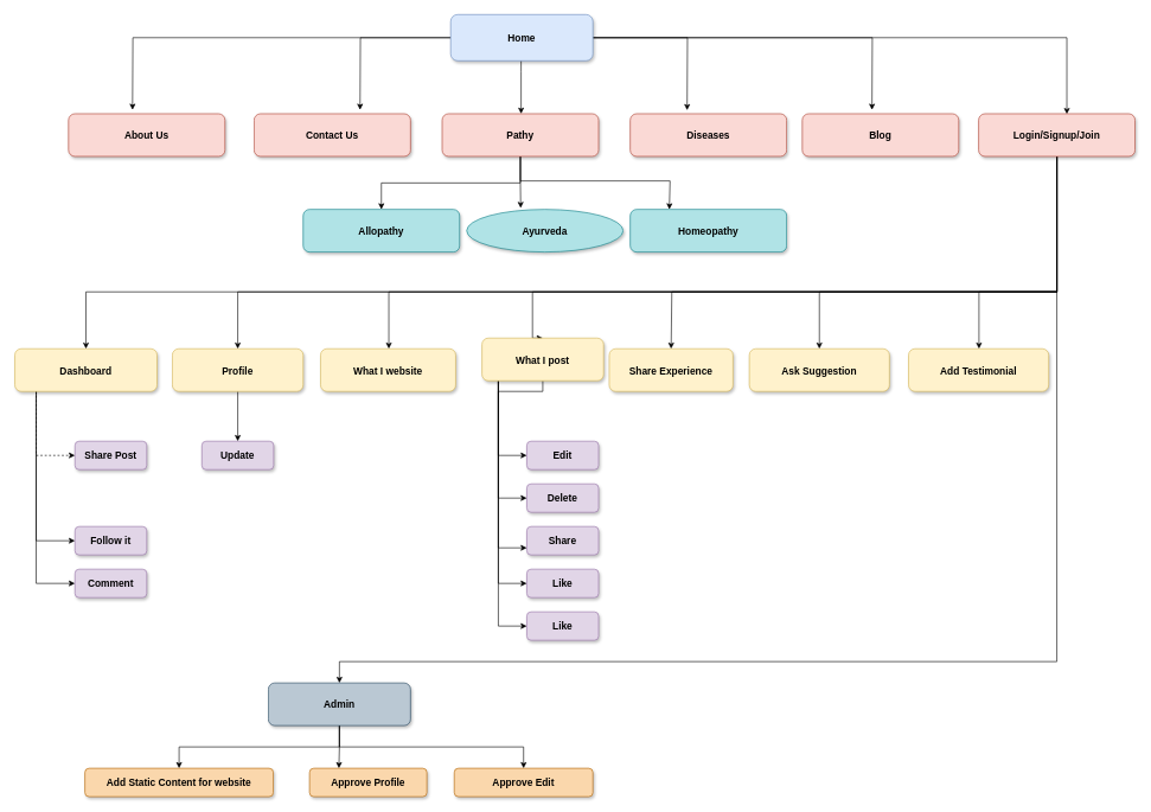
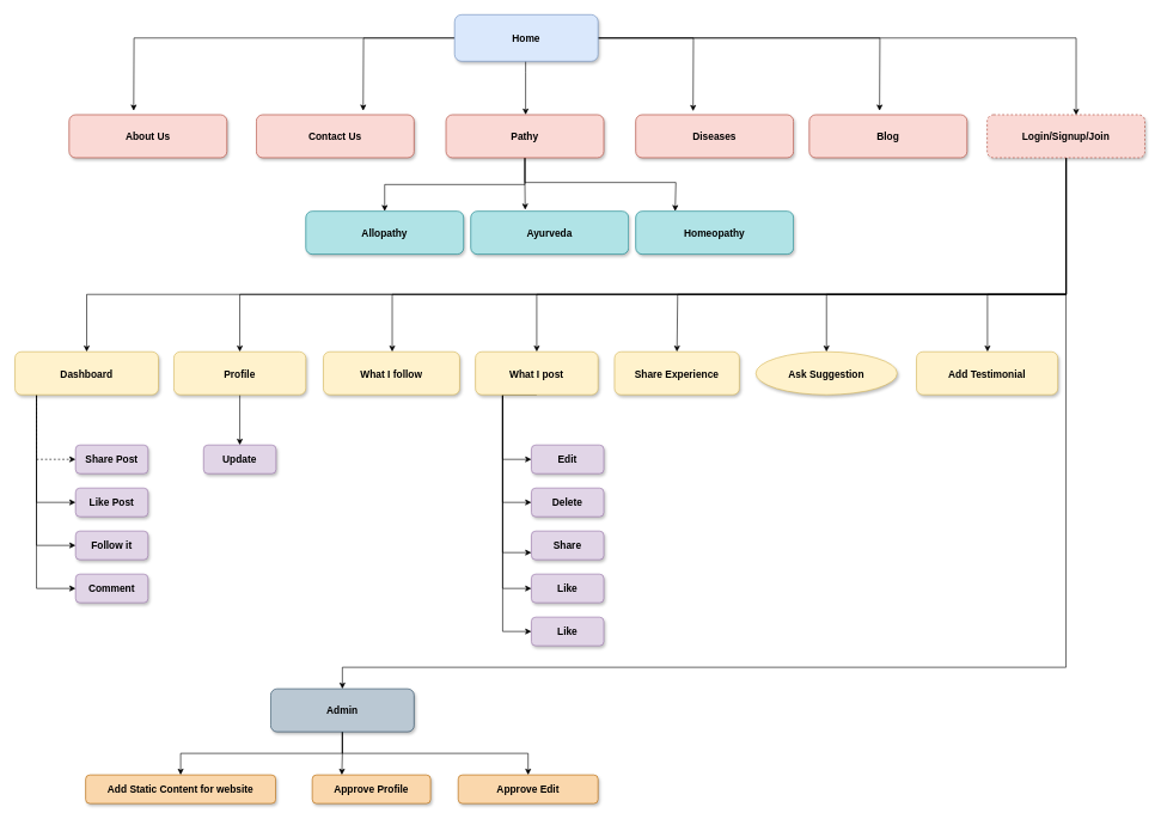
  <mxCell id="0" />
  <mxCell id="1" parent="0" />
  <mxCell id="2" value="" style="edgeStyle=orthogonalEdgeStyle;rounded=0;orthogonalLoop=1;jettySize=auto;html=1;" edge="1" parent="1" source="8"><mxGeometry relative="1" as="geometry"><mxPoint x="965.5" y="154.5" as="targetPoint" /></mxGeometry></mxCell>
  <mxCell id="3" style="edgeStyle=orthogonalEdgeStyle;rounded=0;orthogonalLoop=1;jettySize=auto;html=1;" edge="1" parent="1" source="8"><mxGeometry relative="1" as="geometry"><mxPoint x="505.5" y="154" as="targetPoint" /></mxGeometry></mxCell>
  <mxCell id="4" style="edgeStyle=orthogonalEdgeStyle;rounded=0;orthogonalLoop=1;jettySize=auto;html=1;" edge="1" parent="1" source="8"><mxGeometry relative="1" as="geometry"><mxPoint x="185.5" y="154" as="targetPoint" /></mxGeometry></mxCell>
  <mxCell id="5" style="edgeStyle=orthogonalEdgeStyle;rounded=0;orthogonalLoop=1;jettySize=auto;html=1;" edge="1" parent="1" source="8"><mxGeometry relative="1" as="geometry"><mxPoint x="1225.5" y="154" as="targetPoint" /></mxGeometry></mxCell>
  <mxCell id="6" style="edgeStyle=orthogonalEdgeStyle;rounded=0;orthogonalLoop=1;jettySize=auto;html=1;entryX=0.564;entryY=0.008;entryDx=0;entryDy=0;entryPerimeter=0;" edge="1" parent="1" source="8" target="25"><mxGeometry relative="1" as="geometry" /></mxCell>
  <mxCell id="7" value="" style="edgeStyle=orthogonalEdgeStyle;rounded=0;orthogonalLoop=1;jettySize=auto;html=1;" edge="1" parent="1" source="8" target="14"><mxGeometry relative="1" as="geometry"><Array as="points"><mxPoint x="732" y="100" /><mxPoint x="732" y="100" /></Array></mxGeometry></mxCell>
  <mxCell id="8" value="Home" style="rounded=1;fillColor=#dae8fc;strokeColor=#6c8ebf;shadow=1;fontStyle=1;fontSize=14;" parent="1" vertex="1"><mxGeometry x="633" y="20" width="200" height="65" as="geometry" /></mxCell>
  <mxCell id="9" value="About Us" style="rounded=1;fillColor=#fad9d5;strokeColor=#ae4132;shadow=1;fontStyle=1;fontSize=14;" vertex="1" parent="1"><mxGeometry x="95.5" y="159.5" width="220" height="60" as="geometry" /></mxCell>
  <mxCell id="10" value="Diseases" style="rounded=1;fillColor=#fad9d5;strokeColor=#ae4132;shadow=1;fontStyle=1;fontSize=14;" vertex="1" parent="1"><mxGeometry x="885.5" y="159.5" width="220" height="60" as="geometry" /></mxCell>
  <mxCell id="11" style="edgeStyle=orthogonalEdgeStyle;rounded=0;orthogonalLoop=1;jettySize=auto;html=1;entryX=0.345;entryY=-0.033;entryDx=0;entryDy=0;entryPerimeter=0;" edge="1" parent="1" source="14" target="27"><mxGeometry relative="1" as="geometry" /></mxCell>
  <mxCell id="12" style="edgeStyle=orthogonalEdgeStyle;rounded=0;orthogonalLoop=1;jettySize=auto;html=1;" edge="1" parent="1" source="14" target="26"><mxGeometry relative="1" as="geometry" /></mxCell>
  <mxCell id="13" style="edgeStyle=orthogonalEdgeStyle;rounded=0;orthogonalLoop=1;jettySize=auto;html=1;entryX=0.25;entryY=0;entryDx=0;entryDy=0;" edge="1" parent="1" source="14" target="28"><mxGeometry relative="1" as="geometry"><Array as="points"><mxPoint x="731.5" y="254" /><mxPoint x="941.5" y="254" /></Array></mxGeometry></mxCell>
  <mxCell id="14" value="Pathy" style="rounded=1;fillColor=#fad9d5;strokeColor=#ae4132;shadow=1;fontStyle=1;fontSize=14;" vertex="1" parent="1"><mxGeometry x="621" y="159.5" width="220" height="60" as="geometry" /></mxCell>
  <mxCell id="15" value="Contact Us" style="rounded=1;fillColor=#fad9d5;strokeColor=#ae4132;shadow=1;fontStyle=1;fontSize=14;" vertex="1" parent="1"><mxGeometry x="356.5" y="159.5" width="220" height="60" as="geometry" /></mxCell>
  <mxCell id="16" value="Blog" style="rounded=1;fillColor=#fad9d5;strokeColor=#ae4132;shadow=1;fontStyle=1;fontSize=14;" vertex="1" parent="1"><mxGeometry x="1127.5" y="159.5" width="220" height="60" as="geometry" /></mxCell>
  <mxCell id="17" style="edgeStyle=orthogonalEdgeStyle;rounded=0;orthogonalLoop=1;jettySize=auto;html=1;" edge="1" parent="1" source="25" target="45"><mxGeometry relative="1" as="geometry"><Array as="points"><mxPoint x="1486" y="410" /><mxPoint x="1376" y="410" /></Array></mxGeometry></mxCell>
  <mxCell id="18" style="edgeStyle=orthogonalEdgeStyle;rounded=0;orthogonalLoop=1;jettySize=auto;html=1;entryX=0.5;entryY=0;entryDx=0;entryDy=0;" edge="1" parent="1" source="25" target="33"><mxGeometry relative="1" as="geometry"><Array as="points"><mxPoint x="1486" y="410" /><mxPoint x="120" y="410" /></Array></mxGeometry></mxCell>
  <mxCell id="19" style="edgeStyle=orthogonalEdgeStyle;rounded=0;orthogonalLoop=1;jettySize=auto;html=1;entryX=0.5;entryY=0;entryDx=0;entryDy=0;" edge="1" parent="1" source="25" target="44"><mxGeometry relative="1" as="geometry"><Array as="points"><mxPoint x="1486" y="410" /><mxPoint x="1152" y="410" /></Array></mxGeometry></mxCell>
  <mxCell id="20" style="edgeStyle=orthogonalEdgeStyle;rounded=0;orthogonalLoop=1;jettySize=auto;html=1;entryX=0.5;entryY=0;entryDx=0;entryDy=0;" edge="1" parent="1" source="25" target="43"><mxGeometry relative="1" as="geometry"><Array as="points"><mxPoint x="1486" y="410" /><mxPoint x="944" y="410" /></Array></mxGeometry></mxCell>
  <mxCell id="21" style="edgeStyle=orthogonalEdgeStyle;rounded=0;orthogonalLoop=1;jettySize=auto;html=1;entryX=0.5;entryY=0;entryDx=0;entryDy=0;" edge="1" parent="1" source="25" target="42"><mxGeometry relative="1" as="geometry"><Array as="points"><mxPoint x="1486" y="410" /><mxPoint x="748" y="410" /></Array></mxGeometry></mxCell>
  <mxCell id="22" style="edgeStyle=orthogonalEdgeStyle;rounded=0;orthogonalLoop=1;jettySize=auto;html=1;" edge="1" parent="1" source="25" target="36"><mxGeometry relative="1" as="geometry"><Array as="points"><mxPoint x="1486" y="410" /><mxPoint x="546" y="410" /></Array></mxGeometry></mxCell>
  <mxCell id="23" style="edgeStyle=orthogonalEdgeStyle;rounded=0;orthogonalLoop=1;jettySize=auto;html=1;entryX=0.5;entryY=0;entryDx=0;entryDy=0;" edge="1" parent="1" source="25" target="35"><mxGeometry relative="1" as="geometry"><Array as="points"><mxPoint x="1486" y="410" /><mxPoint x="334" y="410" /></Array></mxGeometry></mxCell>
  <mxCell id="24" style="edgeStyle=orthogonalEdgeStyle;rounded=0;orthogonalLoop=1;jettySize=auto;html=1;entryX=0.5;entryY=0;entryDx=0;entryDy=0;" edge="1" parent="1" source="25" target="54"><mxGeometry relative="1" as="geometry"><Array as="points"><mxPoint x="1486" y="930" /><mxPoint x="476" y="930" /></Array></mxGeometry></mxCell>
- <mxCell id="25" value="Login/Signup/Join" style="rounded=1;fillColor=#fad9d5;strokeColor=#ae4132;shadow=1;fontStyle=1;fontSize=14;" vertex="1" parent="1"><mxGeometry x="1375.5" y="159.5" width="220" height="60" as="geometry" /></mxCell>
+ <mxCell id="25" value="Login/Signup/Join" style="rounded=1;fillColor=#fad9d5;strokeColor=#ae4132;shadow=1;fontStyle=1;fontSize=14;dashed=1;" vertex="1" parent="1"><mxGeometry x="1375.5" y="159.5" width="220" height="60" as="geometry" /></mxCell>
  <mxCell id="26" value="Allopathy" style="rounded=1;fillColor=#b0e3e6;strokeColor=#0e8088;shadow=1;fontStyle=1;fontSize=14;" vertex="1" parent="1"><mxGeometry x="425.5" y="294" width="220" height="60" as="geometry" /></mxCell>
- <mxCell id="27" value="Ayurveda" style="ellipse;fillColor=#b0e3e6;strokeColor=#0e8088;shadow=1;fontStyle=1;fontSize=14;" vertex="1" parent="1"><mxGeometry x="655.5" y="294" width="220" height="60" as="geometry" /></mxCell>
+ <mxCell id="27" value="Ayurveda" style="rounded=1;fillColor=#b0e3e6;strokeColor=#0e8088;shadow=1;fontStyle=1;fontSize=14;" vertex="1" parent="1"><mxGeometry x="655.5" y="294" width="220" height="60" as="geometry" /></mxCell>
  <mxCell id="28" value="Homeopathy" style="rounded=1;fillColor=#b0e3e6;strokeColor=#0e8088;shadow=1;fontStyle=1;fontSize=14;" vertex="1" parent="1"><mxGeometry x="885.5" y="294" width="220" height="60" as="geometry" /></mxCell>
  <mxCell id="29" style="edgeStyle=orthogonalEdgeStyle;rounded=0;orthogonalLoop=1;jettySize=auto;html=1;entryX=0;entryY=0.5;entryDx=0;entryDy=0;" edge="1" parent="1" source="33" target="58"><mxGeometry relative="1" as="geometry"><Array as="points"><mxPoint x="50" y="820" /></Array></mxGeometry></mxCell>
  <mxCell id="30" style="edgeStyle=orthogonalEdgeStyle;rounded=0;orthogonalLoop=1;jettySize=auto;html=1;entryX=0;entryY=0.5;entryDx=0;entryDy=0;dashed=1;" edge="1" parent="1" source="33" target="55"><mxGeometry relative="1" as="geometry"><Array as="points"><mxPoint x="50" y="640" /></Array></mxGeometry></mxCell>
+ <mxCell id="31" style="edgeStyle=orthogonalEdgeStyle;rounded=0;orthogonalLoop=1;jettySize=auto;html=1;entryX=0;entryY=0.5;entryDx=0;entryDy=0;" edge="1" parent="1" source="33" target="56"><mxGeometry relative="1" as="geometry"><Array as="points"><mxPoint x="50" y="700" /></Array></mxGeometry></mxCell>
  <mxCell id="32" style="edgeStyle=orthogonalEdgeStyle;rounded=0;orthogonalLoop=1;jettySize=auto;html=1;entryX=0;entryY=0.5;entryDx=0;entryDy=0;" edge="1" parent="1" source="33" target="57"><mxGeometry relative="1" as="geometry"><Array as="points"><mxPoint x="50" y="760" /></Array></mxGeometry></mxCell>
  <mxCell id="33" value="Dashboard" style="rounded=1;fillColor=#fff2cc;strokeColor=#d6b656;shadow=1;fontStyle=1;fontSize=14;" vertex="1" parent="1"><mxGeometry x="20" y="490" width="200" height="60" as="geometry" /></mxCell>
  <mxCell id="34" style="edgeStyle=orthogonalEdgeStyle;rounded=0;orthogonalLoop=1;jettySize=auto;html=1;entryX=0.5;entryY=0;entryDx=0;entryDy=0;" edge="1" parent="1" source="35" target="59"><mxGeometry relative="1" as="geometry" /></mxCell>
  <mxCell id="35" value="Profile" style="rounded=1;fillColor=#fff2cc;strokeColor=#d6b656;shadow=1;fontStyle=1;fontSize=14;" vertex="1" parent="1"><mxGeometry x="241.5" y="490" width="184" height="60" as="geometry" /></mxCell>
- <mxCell id="36" value="What I website" style="rounded=1;fillColor=#fff2cc;strokeColor=#d6b656;shadow=1;fontStyle=1;fontSize=14;" vertex="1" parent="1"><mxGeometry x="450" y="490" width="190" height="60" as="geometry" /></mxCell>
+ <mxCell id="36" value="What I follow" style="rounded=1;fillColor=#fff2cc;strokeColor=#d6b656;shadow=1;fontStyle=1;fontSize=14;" vertex="1" parent="1"><mxGeometry x="450" y="490" width="190" height="60" as="geometry" /></mxCell>
  <mxCell id="37" style="edgeStyle=orthogonalEdgeStyle;rounded=0;orthogonalLoop=1;jettySize=auto;html=1;entryX=0;entryY=0.5;entryDx=0;entryDy=0;" edge="1" parent="1" source="42" target="50"><mxGeometry relative="1" as="geometry"><Array as="points"><mxPoint x="700" y="880" /></Array></mxGeometry></mxCell>
  <mxCell id="38" style="edgeStyle=orthogonalEdgeStyle;rounded=0;orthogonalLoop=1;jettySize=auto;html=1;entryX=0;entryY=0.5;entryDx=0;entryDy=0;" edge="1" parent="1" source="42" target="46"><mxGeometry relative="1" as="geometry"><Array as="points"><mxPoint x="700" y="640" /></Array></mxGeometry></mxCell>
  <mxCell id="39" style="edgeStyle=orthogonalEdgeStyle;rounded=0;orthogonalLoop=1;jettySize=auto;html=1;entryX=0;entryY=0.5;entryDx=0;entryDy=0;" edge="1" parent="1" source="42" target="47"><mxGeometry relative="1" as="geometry"><Array as="points"><mxPoint x="700" y="700" /></Array></mxGeometry></mxCell>
  <mxCell id="40" style="edgeStyle=orthogonalEdgeStyle;rounded=0;orthogonalLoop=1;jettySize=auto;html=1;exitX=0.5;exitY=1;exitDx=0;exitDy=0;entryX=0;entryY=0.75;entryDx=0;entryDy=0;" edge="1" parent="1" source="42" target="48"><mxGeometry relative="1" as="geometry"><Array as="points"><mxPoint x="700" y="550" /><mxPoint x="700" y="770" /></Array></mxGeometry></mxCell>
  <mxCell id="41" style="edgeStyle=orthogonalEdgeStyle;rounded=0;orthogonalLoop=1;jettySize=auto;html=1;entryX=0;entryY=0.5;entryDx=0;entryDy=0;" edge="1" parent="1" source="42" target="49"><mxGeometry relative="1" as="geometry"><Array as="points"><mxPoint x="700" y="820" /></Array></mxGeometry></mxCell>
- <mxCell id="42" value="What I post" style="rounded=1;fillColor=#fff2cc;strokeColor=#d6b656;shadow=1;fontStyle=1;fontSize=14;" vertex="1" parent="1"><mxGeometry x="677" y="475" width="171" height="60" as="geometry" /></mxCell>
+ <mxCell id="42" value="What I post" style="rounded=1;fillColor=#fff2cc;strokeColor=#d6b656;shadow=1;fontStyle=1;fontSize=14;" vertex="1" parent="1"><mxGeometry x="662" y="490" width="171" height="60" as="geometry" /></mxCell>
  <mxCell id="43" value="Share Experience" style="rounded=1;fillColor=#fff2cc;strokeColor=#d6b656;shadow=1;fontStyle=1;fontSize=14;" vertex="1" parent="1"><mxGeometry x="856" y="490" width="174" height="60" as="geometry" /></mxCell>
- <mxCell id="44" value="Ask Suggestion" style="rounded=1;fillColor=#fff2cc;strokeColor=#d6b656;shadow=1;fontStyle=1;fontSize=14;" vertex="1" parent="1"><mxGeometry x="1053" y="490" width="197" height="60" as="geometry" /></mxCell>
+ <mxCell id="44" value="Ask Suggestion" style="ellipse;fillColor=#fff2cc;strokeColor=#d6b656;shadow=1;fontStyle=1;fontSize=14;" vertex="1" parent="1"><mxGeometry x="1053" y="490" width="197" height="60" as="geometry" /></mxCell>
  <mxCell id="45" value="Add Testimonial" style="rounded=1;fillColor=#fff2cc;strokeColor=#d6b656;shadow=1;fontStyle=1;fontSize=14;" vertex="1" parent="1"><mxGeometry x="1277" y="490" width="197" height="60" as="geometry" /></mxCell>
  <mxCell id="46" value="Edit" style="rounded=1;fillColor=#e1d5e7;strokeColor=#9673a6;shadow=1;fontStyle=1;fontSize=14;" vertex="1" parent="1"><mxGeometry x="740" y="620" width="101" height="40" as="geometry" /></mxCell>
  <mxCell id="47" value="Delete" style="rounded=1;fillColor=#e1d5e7;strokeColor=#9673a6;shadow=1;fontStyle=1;fontSize=14;" vertex="1" parent="1"><mxGeometry x="740" y="680" width="101" height="40" as="geometry" /></mxCell>
  <mxCell id="48" value="Share" style="rounded=1;fillColor=#e1d5e7;strokeColor=#9673a6;shadow=1;fontStyle=1;fontSize=14;" vertex="1" parent="1"><mxGeometry x="740" y="740" width="101" height="40" as="geometry" /></mxCell>
  <mxCell id="49" value="Like" style="rounded=1;fillColor=#e1d5e7;strokeColor=#9673a6;shadow=1;fontStyle=1;fontSize=14;" vertex="1" parent="1"><mxGeometry x="740" y="800" width="101" height="40" as="geometry" /></mxCell>
  <mxCell id="50" value="Like" style="rounded=1;fillColor=#e1d5e7;strokeColor=#9673a6;shadow=1;fontStyle=1;fontSize=14;" vertex="1" parent="1"><mxGeometry x="740" y="860" width="101" height="40" as="geometry" /></mxCell>
  <mxCell id="51" style="edgeStyle=orthogonalEdgeStyle;rounded=0;orthogonalLoop=1;jettySize=auto;html=1;entryX=0.25;entryY=0;entryDx=0;entryDy=0;" edge="1" parent="1" source="54" target="60"><mxGeometry relative="1" as="geometry" /></mxCell>
  <mxCell id="52" style="edgeStyle=orthogonalEdgeStyle;rounded=0;orthogonalLoop=1;jettySize=auto;html=1;entryX=0.5;entryY=0;entryDx=0;entryDy=0;" edge="1" parent="1" source="54" target="61"><mxGeometry relative="1" as="geometry" /></mxCell>
  <mxCell id="53" style="edgeStyle=orthogonalEdgeStyle;rounded=0;orthogonalLoop=1;jettySize=auto;html=1;entryX=0.5;entryY=0;entryDx=0;entryDy=0;" edge="1" parent="1" source="54" target="62"><mxGeometry relative="1" as="geometry"><Array as="points"><mxPoint x="476" y="1050" /><mxPoint x="736" y="1050" /></Array></mxGeometry></mxCell>
  <mxCell id="54" value="Admin" style="rounded=1;fillColor=#bac8d3;strokeColor=#23445d;shadow=1;fontStyle=1;fontSize=14;" vertex="1" parent="1"><mxGeometry x="376.5" y="960" width="200" height="60" as="geometry" /></mxCell>
  <mxCell id="55" value="Share Post" style="rounded=1;fillColor=#e1d5e7;strokeColor=#9673a6;shadow=1;fontStyle=1;fontSize=14;" vertex="1" parent="1"><mxGeometry x="104.5" y="620" width="101" height="40" as="geometry" /></mxCell>
+ <mxCell id="56" value="Like Post" style="rounded=1;fillColor=#e1d5e7;strokeColor=#9673a6;shadow=1;fontStyle=1;fontSize=14;" vertex="1" parent="1"><mxGeometry x="104.5" y="680" width="101" height="40" as="geometry" /></mxCell>
  <mxCell id="57" value="Follow it" style="rounded=1;fillColor=#e1d5e7;strokeColor=#9673a6;shadow=1;fontStyle=1;fontSize=14;" vertex="1" parent="1"><mxGeometry x="104.5" y="740" width="101" height="40" as="geometry" /></mxCell>
  <mxCell id="58" value="Comment" style="rounded=1;fillColor=#e1d5e7;strokeColor=#9673a6;shadow=1;fontStyle=1;fontSize=14;" vertex="1" parent="1"><mxGeometry x="104.5" y="800" width="101" height="40" as="geometry" /></mxCell>
  <mxCell id="59" value="Update" style="rounded=1;fillColor=#e1d5e7;strokeColor=#9673a6;shadow=1;fontStyle=1;fontSize=14;" vertex="1" parent="1"><mxGeometry x="283" y="620" width="101" height="40" as="geometry" /></mxCell>
  <mxCell id="60" value="Approve Profile" style="rounded=1;fillColor=#fad7ac;strokeColor=#b46504;shadow=1;fontStyle=1;fontSize=14;" vertex="1" parent="1"><mxGeometry x="434.5" y="1080" width="165" height="40" as="geometry" /></mxCell>
  <mxCell id="61" value="Add Static Content for website" style="rounded=1;fillColor=#fad7ac;strokeColor=#b46504;shadow=1;fontStyle=1;fontSize=14;" vertex="1" parent="1"><mxGeometry x="118.5" y="1080" width="265" height="40" as="geometry" /></mxCell>
  <mxCell id="62" value="Approve Edit" style="rounded=1;fillColor=#fad7ac;strokeColor=#b46504;shadow=1;fontStyle=1;fontSize=14;" vertex="1" parent="1"><mxGeometry x="638" y="1080" width="195" height="40" as="geometry" /></mxCell>
